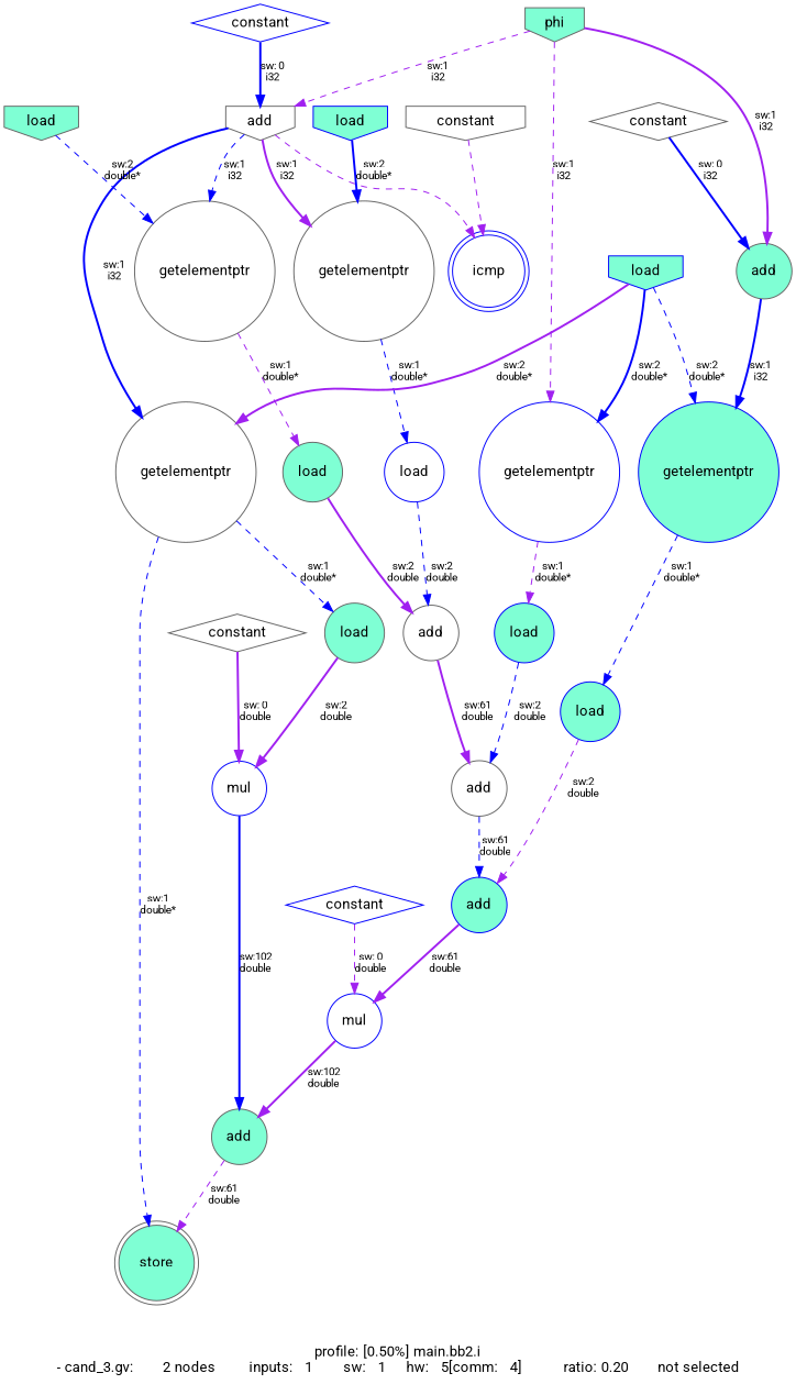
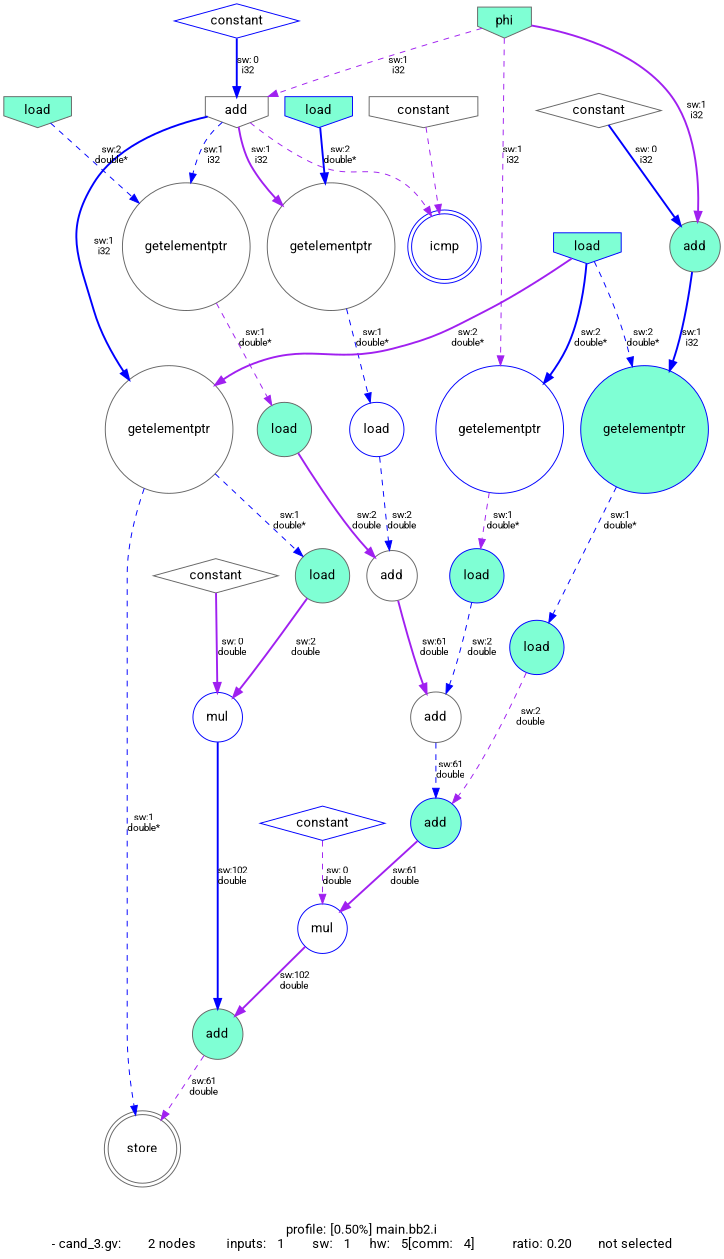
  digraph {
    label="profile: [0.50%] main.bb2.i\n- cand_3.gv: 	   2 nodes 	 inputs:   1 	 sw:   1 	 hw:   5[comm:   4] 	 ratio: 0.20 	 not selected"
    fontname=Roboto
    node [shape=circle style=filled fillcolor=white color=gray40 fontname=Roboto]
    edge [fontsize=10 color=purple style=dashed fontname=Roboto]
    n1 [label=phi rank=source shape=invhouse fillcolor=aquamarine]
    n2 [bgcolor=lightblue label=add rank=source shape=invhouse]
    n3 [label=add fillcolor=aquamarine]
    n4 [label=getelementptr color=blue]
    n5 [label=getelementptr]
    n6 [label=getelementptr]
    n7 [label=getelementptr]
    n8 [color=blue label=icmp rank=sink shape=doublecircle]
    n9 [label=constant shape=diamond color=blue]
    n10 [label=load color=blue]
    n11 [label=load rank=source shape=invhouse fillcolor=aquamarine color=blue]
    n12 [label=load fillcolor=aquamarine]
    n13 [label=load rank=source shape=invhouse fillcolor=aquamarine]
    n14 [label=load fillcolor=aquamarine]
-   n15 [label=store rank=sink shape=doublecircle fillcolor=aquamarine]
+   n15 [label=store rank=sink shape=doublecircle]
    n16 [label=load rank=source shape=invhouse fillcolor=aquamarine color=blue]
    n17 [label=getelementptr fillcolor=aquamarine color=blue]
    n18 [label=constant shape=diamond]
    n19 [label=load fillcolor=aquamarine color=blue]
    n20 [label=load fillcolor=aquamarine color=blue]
    n21 [label=add]
    n22 [label=add]
    n23 [label=add fillcolor=aquamarine color=blue]
    n24 [label=mul color=blue]
    n25 [label=add fillcolor=aquamarine]
    n26 [label=constant shape=diamond color=blue]
    n27 [label=mul color=blue]
    n28 [label=constant shape=diamond]
    n29 [bgcolor=lightblue label=constant rank=source shape=invhouse]
    n1 -> n2 [label="sw:1\ni32"]
    n1 -> n3 [label="sw:1\ni32" style=bold]
    n1 -> n4 [label="sw:1\ni32"]
    n2 -> n5 [label="sw:1\ni32" style=bold]
    n2 -> n6 [label="sw:1\ni32" color=blue]
    n2 -> n7 [label="sw:1\ni32" color=blue style=bold]
    n2 -> n8
    n3 -> n17 [label="sw:1\ni32" color=blue style=bold]
    n4 -> n20 [label="sw:1\ndouble*"]
    n5 -> n10 [label="sw:1\ndouble*" color=blue]
    n6 -> n12 [label="sw:1\ndouble*"]
    n7 -> n14 [label="sw:1\ndouble*" color=blue]
    n7 -> n15 [label="sw:1\ndouble*" color=blue]
    n9 -> n2 [label="sw: 0\ni32" color=blue style=bold]
    n10 -> n21 [label="sw:2\ndouble" color=blue]
    n11 -> n5 [label="sw:2\ndouble*" color=blue style=bold]
    n12 -> n21 [label="sw:2\ndouble" style=bold]
    n13 -> n6 [label="sw:2\ndouble*" color=blue]
    n14 -> n27 [label="sw:2\ndouble" style=bold]
    n16 -> n4 [label="sw:2\ndouble*" color=blue style=bold]
    n16 -> n7 [label="sw:2\ndouble*" style=bold]
    n16 -> n17 [label="sw:2\ndouble*" color=blue]
    n17 -> n19 [label="sw:1\ndouble*" color=blue]
    n18 -> n3 [label="sw: 0\ni32" color=blue style=bold]
    n19 -> n23 [label="sw:2\ndouble"]
    n20 -> n22 [label="sw:2\ndouble" color=blue]
    n21 -> n22 [label="sw:61\ndouble" style=bold]
    n22 -> n23 [label="sw:61\ndouble" color=blue]
    n23 -> n24 [label="sw:61\ndouble" style=bold]
    n24 -> n25 [label="sw:102\ndouble" style=bold]
    n25 -> n15 [label="sw:61\ndouble"]
    n26 -> n24 [label="sw: 0\ndouble"]
    n27 -> n25 [label="sw:102\ndouble" color=blue style=bold]
    n28 -> n27 [label="sw: 0\ndouble" style=bold]
    n29 -> n8
  }
